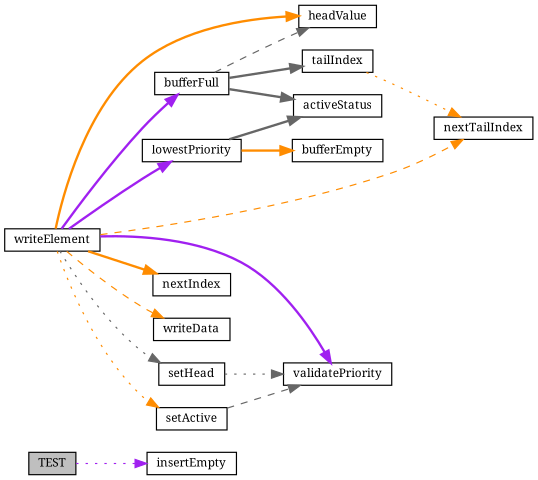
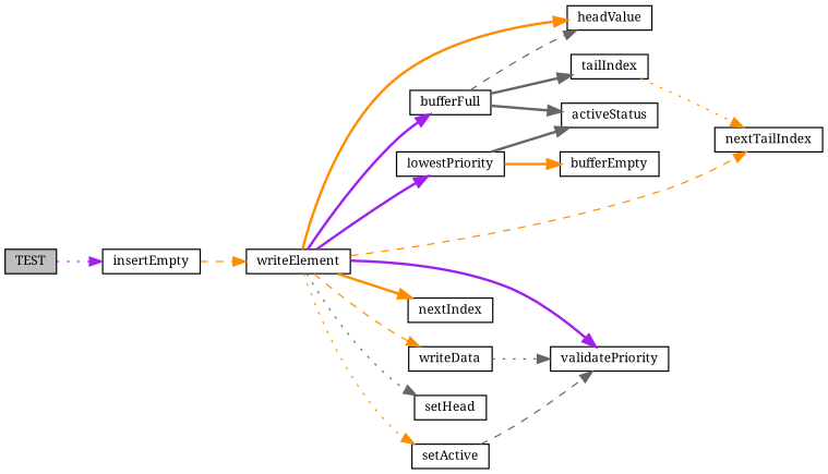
  digraph {
    fontname="Noto Serif"
    rankdir=LR
    node [color=black fillcolor=white fontname="Noto Serif" fontsize=10 shape=record style=filled]
    edge [color=darkorange fontname="Noto Serif" fontsize=10 labelfontname=Helvetica labelfontsize=10 style=bold]
    n1 [fillcolor=grey75 fontcolor=black height=0.2 label=TEST width=0.4]
    n2 [height=0.2 label=insertEmpty width=0.4]
    n3 [height=0.2 label=writeElement width=0.4]
    n4 [height=0.2 label=validatePriority width=0.4]
    n5 [height=0.2 label=bufferFull width=0.4]
    n6 [height=0.2 label=headValue width=0.4]
    n7 [height=0.2 label=lowestPriority width=0.4]
    n8 [height=0.2 label=nextTailIndex width=0.4]
    n9 [height=0.2 label=nextIndex width=0.4]
    n10 [height=0.2 label=writeData width=0.4]
    n11 [height=0.2 label=setHead width=0.4]
    n12 [height=0.2 label=setActive width=0.4]
    n13 [height=0.2 label=activeStatus width=0.4]
    n14 [height=0.2 label=tailIndex width=0.4]
    n15 [height=0.2 label=bufferEmpty width=0.4]
    n1 -> n2 [color=purple style=dotted]
+   n2 -> n3 [style=dashed]
    n3 -> n4 [color=purple]
    n3 -> n5 [color=purple]
    n3 -> n6
    n3 -> n7 [color=purple]
    n3 -> n8 [style=dashed]
    n3 -> n9
    n3 -> n10 [style=dashed]
    n3 -> n11 [color=gray40 style=dotted]
    n3 -> n12 [style=dotted]
    n5 -> n6 [color=gray40 style=dashed]
    n5 -> n13 [color=gray40]
    n5 -> n14 [color=gray40]
    n7 -> n13 [color=gray40]
    n7 -> n15
-   n11 -> n4 [color=gray40 style=dotted]
+   n10 -> n4 [color=gray40 style=dotted]
    n12 -> n4 [color=gray40 style=dashed]
    n14 -> n8 [style=dotted]
  }
